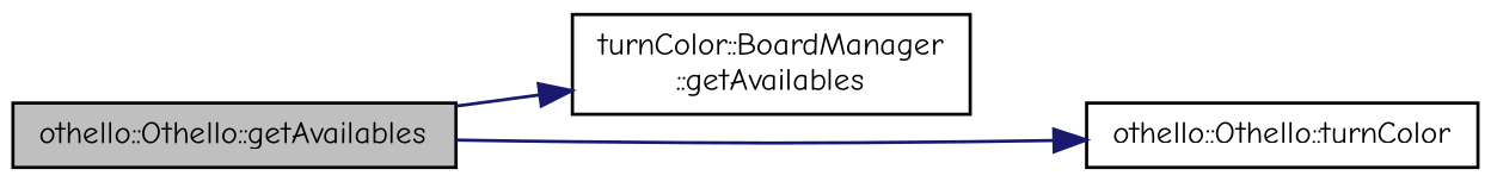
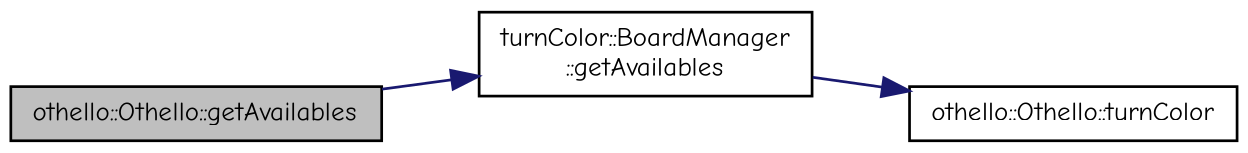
  digraph {
    fontname="Comic Neue"
    rankdir=LR
    node [color=black fillcolor=white fontname="Comic Neue" fontsize=10 shape=record style=filled]
    edge [color=midnightblue fontname="Comic Neue" fontsize=10 labelfontname=Helvetica labelfontsize=10 style=solid]
    n1 [fillcolor=grey75 fontcolor=black height=0.2 label="othello::Othello::getAvailables" width=0.4]
    n2 [height=0.2 label="turnColor::BoardManager\l::getAvailables" width=0.4]
    n3 [height=0.2 label="othello::Othello::turnColor" width=0.4]
    n1 -> n2
-   n1 -> n3
+   n2 -> n3
  }
